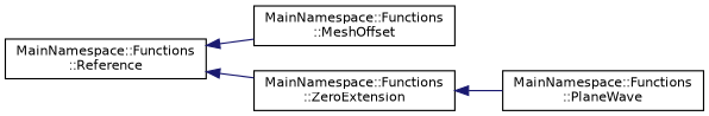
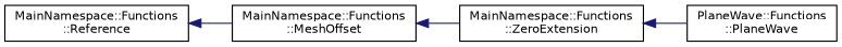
  digraph {
    rankdir=LR
    node [color=black fillcolor=white fontname=Helvetica fontsize=10 shape=record style=filled]
    edge [color=midnightblue dir=back fontname=Helvetica fontsize=10 labelfontname=Helvetica labelfontsize=10 style=solid]
    n1 [height=0.2 label="MainNamespace::Functions\l::Reference" width=0.4]
    n2 [height=0.2 label="MainNamespace::Functions\l::MeshOffset" width=0.4]
    n3 [height=0.2 label="MainNamespace::Functions\l::ZeroExtension" width=0.4]
-   n4 [height=0.2 label="MainNamespace::Functions\l::PlaneWave" width=0.4]
+   n4 [height=0.2 label="PlaneWave::Functions\l::PlaneWave" width=0.4]
    n1 -> n2
-   n1 -> n3
+   n2 -> n3
    n3 -> n4
  }
